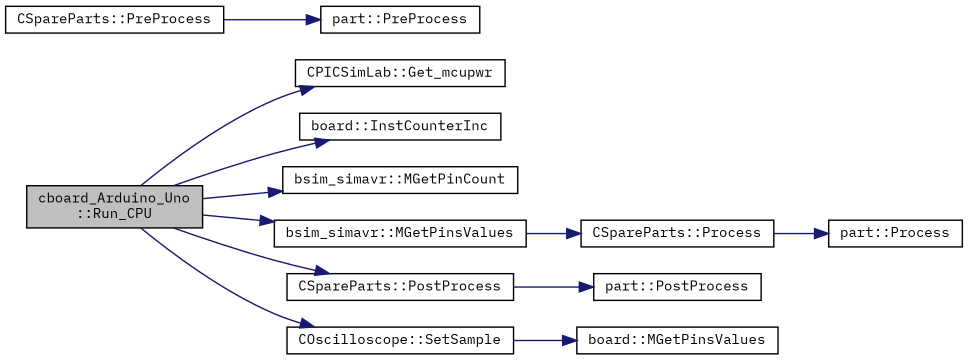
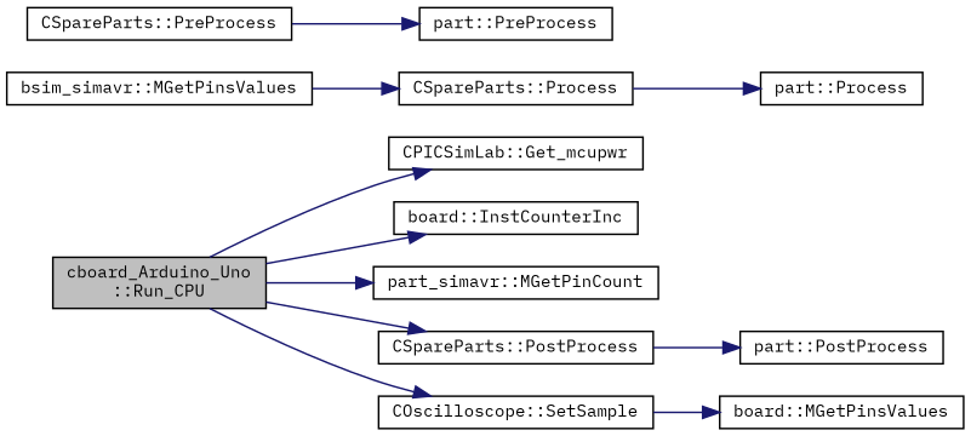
  digraph {
    fontname="IBM Plex Mono"
    rankdir=LR
    node [color=black fillcolor=white fontname="IBM Plex Mono" fontsize=10 shape=record style=filled]
    edge [color=midnightblue fontname="IBM Plex Mono" fontsize=10 labelfontname=Helvetica labelfontsize=10 style=solid]
    n1 [fillcolor=grey75 fontcolor=black height=0.2 label="cboard_Arduino_Uno\l::Run_CPU" width=0.4]
    n2 [height=0.2 label="CPICSimLab::Get_mcupwr" width=0.4]
    n3 [height=0.2 label="board::InstCounterInc" width=0.4]
-   n4 [height=0.2 label="bsim_simavr::MGetPinCount" width=0.4]
+   n4 [height=0.2 label="part_simavr::MGetPinCount" width=0.4]
    n5 [height=0.2 label="bsim_simavr::MGetPinsValues" width=0.4]
    n6 [height=0.2 label="CSpareParts::PostProcess" width=0.4]
    n7 [height=0.2 label="COscilloscope::SetSample" width=0.4]
    n8 [height=0.2 label="CSpareParts::Process" width=0.4]
    n9 [height=0.2 label="part::PostProcess" width=0.4]
    n10 [height=0.2 label="CSpareParts::PreProcess" width=0.4]
    n11 [height=0.2 label="part::PreProcess" width=0.4]
    n12 [height=0.2 label="part::Process" width=0.4]
    n13 [height=0.2 label="board::MGetPinsValues" width=0.4]
    n1 -> n2
    n1 -> n3
    n1 -> n4
-   n1 -> n5
    n1 -> n6
    n1 -> n7
    n5 -> n8
    n6 -> n9
    n7 -> n13
    n8 -> n12
    n10 -> n11
  }
